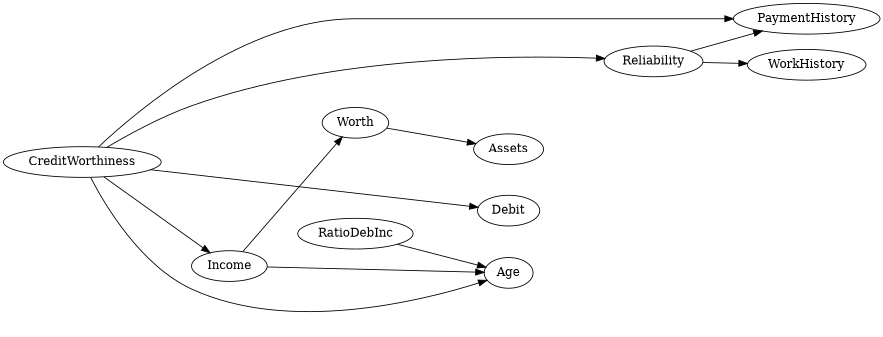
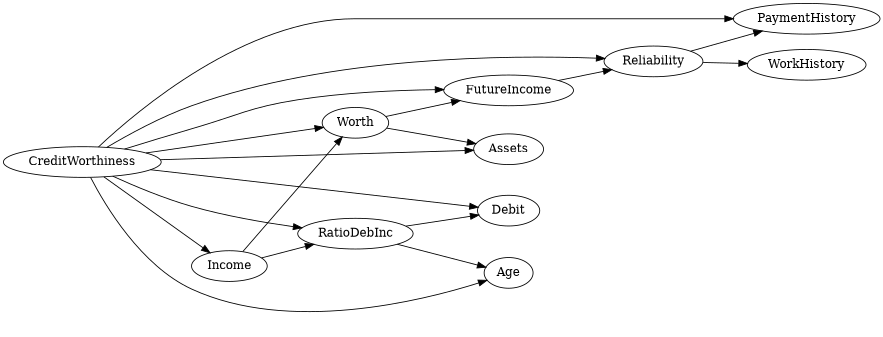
  digraph {
    rankdir=LR
    CreditWorthiness
    PaymentHistory
    Reliability
+   FutureIncome
    Debit
    RatioDebInc
    Income
    Assets
    Worth
    Age
    WorkHistory
    CreditWorthiness -> PaymentHistory
    CreditWorthiness -> Reliability
+   CreditWorthiness -> FutureIncome
    CreditWorthiness -> Debit
+   CreditWorthiness -> RatioDebInc
    CreditWorthiness -> Income
+   CreditWorthiness -> Assets
+   CreditWorthiness -> Worth
    CreditWorthiness -> Age
    Reliability -> PaymentHistory
    Reliability -> WorkHistory
+   FutureIncome -> Reliability
+   RatioDebInc -> Debit
    RatioDebInc -> Age
-   Income -> Age
+   Income -> RatioDebInc
    Income -> Worth
+   Worth -> FutureIncome
    Worth -> Assets
  }
